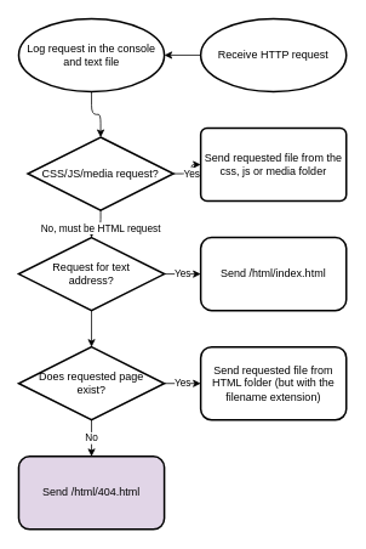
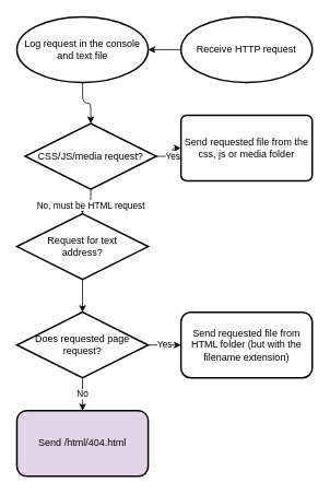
  <mxCell id="0" />
  <mxCell id="1" parent="0" />
  <mxCell id="2" value="Yes" style="edgeStyle=orthogonalEdgeStyle;curved=0;rounded=1;sketch=0;orthogonalLoop=1;jettySize=auto;html=1;" parent="1" source="3" target="10" edge="1"><mxGeometry relative="1" as="geometry"><mxPoint x="420" y="140" as="targetPoint" /></mxGeometry></mxCell>
  <mxCell id="3" value="CSS/JS/media request?" style="strokeWidth=2;html=1;shape=mxgraph.flowchart.decision;whiteSpace=wrap;rounded=0;sketch=0;" parent="1" vertex="1"><mxGeometry x="30" y="150" width="160" height="80" as="geometry" /></mxCell>
  <mxCell id="4" value="No, must be HTML request" style="edgeStyle=orthogonalEdgeStyle;curved=0;rounded=1;sketch=0;orthogonalLoop=1;jettySize=auto;html=1;" parent="1" source="3" target="13" edge="1"><mxGeometry relative="1" as="geometry"><mxPoint x="100" y="340" as="sourcePoint" /></mxGeometry></mxCell>
  <mxCell id="5" style="edgeStyle=orthogonalEdgeStyle;rounded=1;orthogonalLoop=1;jettySize=auto;html=1;" edge="1" parent="1" source="6" target="3"><mxGeometry relative="1" as="geometry" /></mxCell>
  <mxCell id="6" value="Log request in the console and text file" style="ellipse;whiteSpace=wrap;html=1;absoluteArcSize=1;arcSize=14;strokeWidth=2;sketch=0;" parent="1" vertex="1"><mxGeometry x="20" y="20" width="160" height="80" as="geometry" /></mxCell>
  <mxCell id="7" style="edgeStyle=orthogonalEdgeStyle;orthogonalLoop=1;jettySize=auto;html=1;exitX=0;exitY=0.5;exitDx=0;exitDy=0;exitPerimeter=0;entryX=1;entryY=0.5;entryDx=0;entryDy=0;strokeColor=none;curved=1;" edge="1" parent="1" source="9" target="6"><mxGeometry relative="1" as="geometry" /></mxCell>
  <mxCell id="8" style="edgeStyle=orthogonalEdgeStyle;orthogonalLoop=1;jettySize=auto;html=1;rounded=1;" edge="1" parent="1" source="9" target="6"><mxGeometry relative="1" as="geometry" /></mxCell>
  <mxCell id="9" value="Receive HTTP request" style="strokeWidth=2;html=1;shape=mxgraph.flowchart.start_1;whiteSpace=wrap;rounded=0;sketch=0;" parent="1" vertex="1"><mxGeometry x="220" y="20" width="160" height="80" as="geometry" /></mxCell>
  <mxCell id="10" value="Send requested file from the css, js or media folder" style="rounded=1;whiteSpace=wrap;html=1;absoluteArcSize=1;arcSize=14;strokeWidth=2;sketch=0;" parent="1" vertex="1"><mxGeometry x="220" y="140" width="160" height="80" as="geometry" /></mxCell>
- <mxCell id="11" value="Yes" style="edgeStyle=orthogonalEdgeStyle;curved=0;rounded=1;sketch=0;orthogonalLoop=1;jettySize=auto;html=1;" parent="1" source="13" target="14" edge="1"><mxGeometry relative="1" as="geometry" /></mxCell>
  <mxCell id="12" style="edgeStyle=orthogonalEdgeStyle;rounded=1;orthogonalLoop=1;jettySize=auto;html=1;" edge="1" parent="1" source="13" target="17"><mxGeometry relative="1" as="geometry" /></mxCell>
  <mxCell id="13" value="&lt;div&gt;Request for text&lt;/div&gt;&lt;div&gt;address?&lt;/div&gt;" style="strokeWidth=2;html=1;shape=mxgraph.flowchart.decision;whiteSpace=wrap;rounded=1;sketch=0;" parent="1" vertex="1"><mxGeometry x="20" y="260" width="160" height="80" as="geometry" /></mxCell>
- <mxCell id="14" value="Send /html/index.html" style="whiteSpace=wrap;html=1;rounded=1;strokeWidth=2;sketch=0;" parent="1" vertex="1"><mxGeometry x="220" y="260" width="160" height="80" as="geometry" /></mxCell>
  <mxCell id="15" value="No" style="edgeStyle=orthogonalEdgeStyle;curved=0;rounded=1;sketch=0;orthogonalLoop=1;jettySize=auto;html=1;" parent="1" source="17" target="18" edge="1"><mxGeometry relative="1" as="geometry" /></mxCell>
  <mxCell id="16" value="Yes" style="edgeStyle=orthogonalEdgeStyle;curved=0;rounded=1;sketch=0;orthogonalLoop=1;jettySize=auto;html=1;" parent="1" source="17" target="19" edge="1"><mxGeometry relative="1" as="geometry" /></mxCell>
- <mxCell id="17" value="&lt;div&gt;Does requested page&lt;/div&gt;&lt;div&gt; exist?&lt;/div&gt;" style="strokeWidth=2;html=1;shape=mxgraph.flowchart.decision;whiteSpace=wrap;rounded=1;sketch=0;" parent="1" vertex="1"><mxGeometry x="20" y="380" width="160" height="80" as="geometry" /></mxCell>
+ <mxCell id="17" value="&lt;div&gt;Does requested page&lt;/div&gt;&lt;div&gt; request?&lt;/div&gt;" style="strokeWidth=2;html=1;shape=mxgraph.flowchart.decision;whiteSpace=wrap;rounded=1;sketch=0;" parent="1" vertex="1"><mxGeometry x="20" y="380" width="160" height="80" as="geometry" /></mxCell>
  <mxCell id="18" value="Send /html/404.html" style="whiteSpace=wrap;html=1;rounded=1;strokeWidth=2;sketch=0;fillColor=#e1d5e7;" parent="1" vertex="1"><mxGeometry x="20" y="500" width="160" height="80" as="geometry" /></mxCell>
  <mxCell id="19" value="Send requested file from HTML folder (but with the filename extension)" style="whiteSpace=wrap;html=1;rounded=1;strokeWidth=2;sketch=0;" parent="1" vertex="1"><mxGeometry x="220" y="380" width="160" height="80" as="geometry" /></mxCell>
